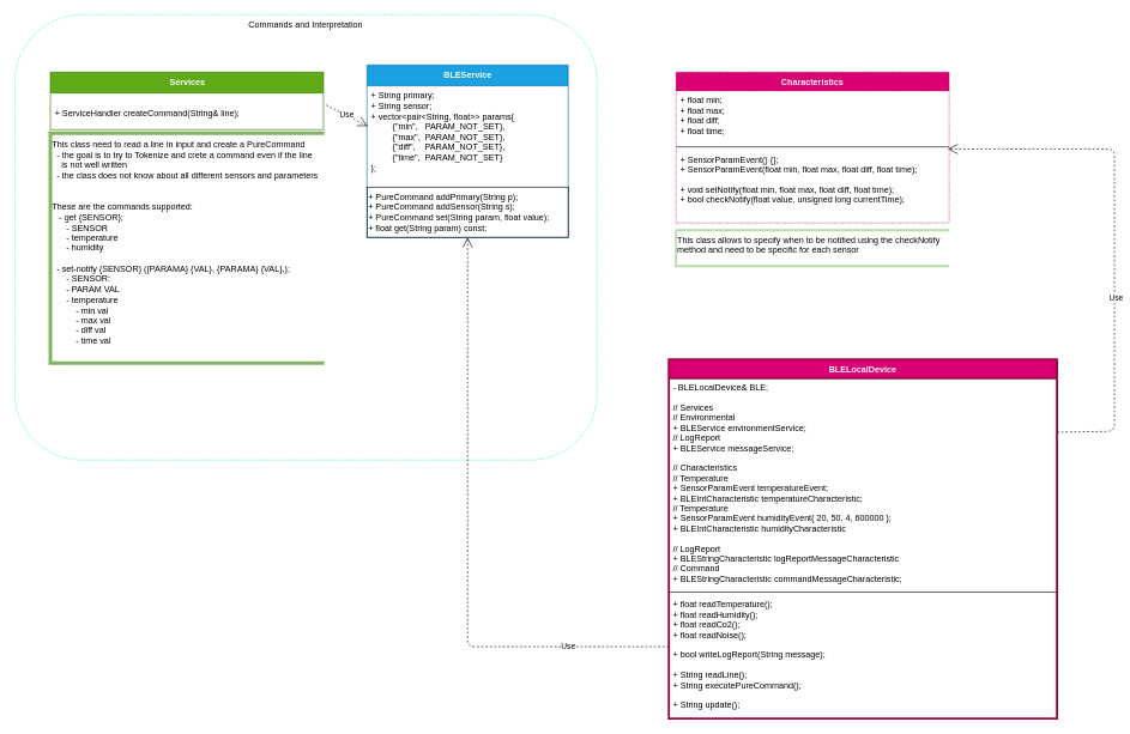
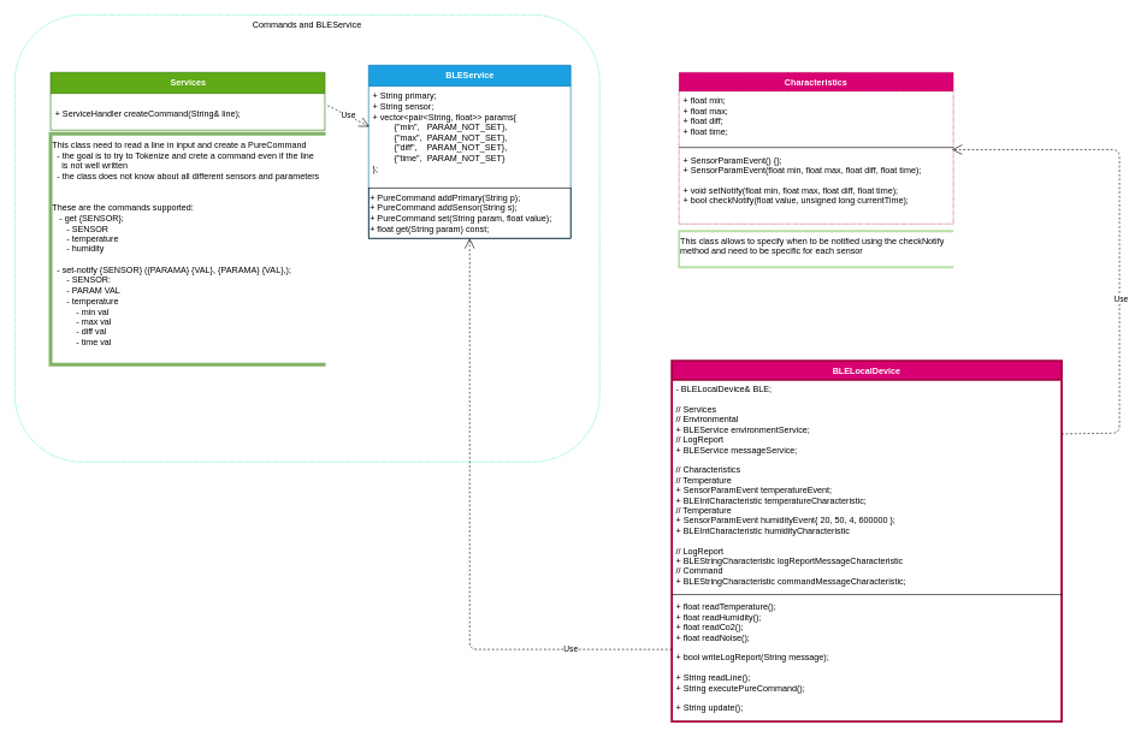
  <mxCell id="0" />
  <mxCell id="1" parent="0" />
- <mxCell id="2" value="Commands and Interpretation" style="rounded=1;whiteSpace=wrap;html=1;strokeWidth=1;gradientColor=#ffffff;fillColor=none;dashed=1;dashPattern=1 1;verticalAlign=top;strokeColor=#11F09E;" parent="1" vertex="1"><mxGeometry x="20" y="20" width="810" height="620" as="geometry" /></mxCell>
+ <mxCell id="2" value="Commands and BLEService" style="rounded=1;whiteSpace=wrap;html=1;strokeWidth=1;gradientColor=#ffffff;fillColor=none;dashed=1;dashPattern=1 1;verticalAlign=top;strokeColor=#11F09E;" parent="1" vertex="1"><mxGeometry x="20" y="20" width="810" height="620" as="geometry" /></mxCell>
  <mxCell id="3" value="Services" style="swimlane;fontStyle=1;align=center;verticalAlign=middle;childLayout=stackLayout;horizontal=1;startSize=29;horizontalStack=0;resizeParent=1;resizeParentMax=0;resizeLast=0;collapsible=0;marginBottom=0;html=1;fillColor=#60a917;strokeColor=#2D7600;fontColor=#ffffff;" parent="1" vertex="1"><mxGeometry x="69.5" y="100" width="380" height="80" as="geometry" /></mxCell>
  <mxCell id="4" value="&lt;br&gt;+ ServiceHandler createCommand(String&amp;amp; line);" style="text;html=1;strokeColor=none;fillColor=none;align=left;verticalAlign=top;spacingLeft=4;spacingRight=4;overflow=hidden;rotatable=0;points=[[0,0.5],[1,0.5]];portConstraint=eastwest;" parent="3" vertex="1"><mxGeometry y="29" width="380" height="51" as="geometry" /></mxCell>
  <mxCell id="5" value="BLEService" style="swimlane;fontStyle=1;align=center;verticalAlign=top;childLayout=stackLayout;horizontal=1;startSize=29;horizontalStack=0;resizeParent=1;resizeParentMax=0;resizeLast=0;collapsible=0;marginBottom=0;html=1;fillColor=#1ba1e2;strokeColor=#006EAF;fontColor=#ffffff;" parent="1" vertex="1"><mxGeometry x="510" y="90" width="280" height="240" as="geometry" /></mxCell>
  <mxCell id="6" value="+ String primary;&lt;br&gt;+ String sensor;&lt;br&gt;+ vector&amp;lt;pair&amp;lt;String, float&amp;gt;&amp;gt; params{&lt;br&gt;&amp;nbsp; &amp;nbsp; &amp;nbsp; &amp;nbsp; &amp;nbsp;{&quot;min&quot;,&amp;nbsp; &amp;nbsp;PARAM_NOT_SET},&lt;br&gt;&amp;nbsp; &amp;nbsp; &amp;nbsp; &amp;nbsp; &amp;nbsp;{&quot;max&quot;,&amp;nbsp; PARAM_NOT_SET},&lt;br&gt;&amp;nbsp; &amp;nbsp; &amp;nbsp; &amp;nbsp; &amp;nbsp;{&quot;diff&quot;,&amp;nbsp; &amp;nbsp; PARAM_NOT_SET},&lt;br&gt;&amp;nbsp; &amp;nbsp; &amp;nbsp; &amp;nbsp; &amp;nbsp;{&quot;time&quot;,&amp;nbsp; PARAM_NOT_SET}&lt;br&gt;};" style="text;html=1;strokeColor=none;fillColor=none;align=left;verticalAlign=top;spacingLeft=4;spacingRight=4;overflow=hidden;rotatable=0;points=[[0,0.5],[1,0.5]];portConstraint=eastwest;" parent="5" vertex="1"><mxGeometry y="29" width="280" height="141" as="geometry" /></mxCell>
  <mxCell id="7" style="edgeStyle=orthogonalEdgeStyle;rounded=0;orthogonalLoop=1;jettySize=auto;html=1;exitX=0.5;exitY=1;exitDx=0;exitDy=0;" parent="5" source="8" target="8" edge="1"><mxGeometry relative="1" as="geometry" /></mxCell>
  <mxCell id="8" value="+ PureCommand addPrimary(String p);&lt;br&gt;+&amp;nbsp;PureCommand addSensor(String s);&lt;br&gt;+&amp;nbsp;PureCommand set(String param, float value);&lt;br&gt;+ float get(String param) const;" style="rounded=0;whiteSpace=wrap;html=1;strokeWidth=1;fillColor=none;gradientColor=#ffffff;align=left;verticalAlign=top;" parent="5" vertex="1"><mxGeometry y="170" width="280" height="70" as="geometry" /></mxCell>
  <mxCell id="9" value="This class need to read a line in input and create a PureCommand&lt;br&gt;&amp;nbsp; - the goal is to try to Tokenize and crete a command even if the line&lt;br&gt;&amp;nbsp; &amp;nbsp; is not well written&amp;nbsp;&lt;br&gt;&amp;nbsp; - the class does not know about all different sensors and parameters&lt;br&gt;&lt;br&gt;&lt;br&gt;These are the commands supported:&lt;br&gt;&amp;nbsp;&lt;span&gt;&amp;nbsp;&amp;nbsp;&lt;/span&gt;&lt;span&gt;- get {SENSOR};&lt;/span&gt;&lt;br&gt;&lt;div&gt;&lt;span&gt;&amp;nbsp; &amp;nbsp; &amp;nbsp;&amp;nbsp;&lt;/span&gt;- SENSOR&lt;/div&gt;&lt;div&gt;&lt;span&gt;&amp;nbsp; &amp;nbsp; &amp;nbsp;&amp;nbsp;&lt;/span&gt;- temperature&lt;/div&gt;&lt;div&gt;&lt;span&gt;&amp;nbsp; &amp;nbsp; &amp;nbsp;&amp;nbsp;&lt;/span&gt;- humidity&lt;/div&gt;&lt;div&gt;&lt;br&gt;&lt;/div&gt;&lt;div&gt;&lt;span&gt;&amp;nbsp;&amp;nbsp;&lt;/span&gt;- set-notify {SENSOR} ({PARAMA} {VAL}, {PARAMA} {VAL},);&amp;nbsp;&amp;nbsp;&lt;/div&gt;&lt;div&gt;&lt;span&gt;&amp;nbsp; &amp;nbsp; &amp;nbsp;&amp;nbsp;&lt;/span&gt;- SENSOR:&lt;/div&gt;&lt;div&gt;&lt;span&gt;&amp;nbsp; &amp;nbsp; &amp;nbsp; &lt;/span&gt;- PARAM VAL&lt;/div&gt;&lt;div&gt;&lt;span&gt;&amp;nbsp; &amp;nbsp; &amp;nbsp;&amp;nbsp;&lt;/span&gt;- temperature&lt;/div&gt;&lt;div&gt;&lt;span&gt;&amp;nbsp; &amp;nbsp; &amp;nbsp; &amp;nbsp; &amp;nbsp;&amp;nbsp;&lt;/span&gt;- min&lt;span&gt;&#09;&lt;/span&gt;val&lt;/div&gt;&lt;div&gt;&lt;span&gt;&amp;nbsp; &amp;nbsp; &amp;nbsp; &amp;nbsp; &amp;nbsp;&amp;nbsp;&lt;/span&gt;- max&lt;span&gt;&#09;&lt;/span&gt;val&lt;/div&gt;&lt;div&gt;&lt;span&gt;&amp;nbsp; &amp;nbsp; &amp;nbsp; &amp;nbsp; &amp;nbsp;&amp;nbsp;&lt;/span&gt;- diff&lt;span&gt;&#09;&lt;/span&gt;val&lt;/div&gt;&lt;div&gt;&lt;span&gt;&amp;nbsp; &amp;nbsp; &amp;nbsp; &amp;nbsp; &amp;nbsp;&amp;nbsp;&lt;/span&gt;- time&lt;span&gt;&#09;&lt;/span&gt;val&lt;/div&gt;&lt;div&gt;&lt;br&gt;&lt;/div&gt;" style="strokeWidth=5;html=1;shape=mxgraph.flowchart.annotation_1;align=left;pointerEvents=1;fillColor=#d5e8d4;strokeColor=#82b366;gradientColor=#ffffff;" parent="1" vertex="1"><mxGeometry x="69.5" y="185" width="381" height="320" as="geometry" /></mxCell>
  <mxCell id="10" value="Characteristics" style="swimlane;fontStyle=1;align=center;verticalAlign=top;childLayout=stackLayout;horizontal=1;startSize=26;horizontalStack=0;resizeParent=1;resizeParentMax=0;resizeLast=0;collapsible=1;marginBottom=0;dashed=1;dashPattern=1 1;strokeWidth=1;fillColor=#d80073;strokeColor=#A50040;fontColor=#ffffff;" parent="1" vertex="1"><mxGeometry x="940" y="100" width="380" height="210" as="geometry" /></mxCell>
  <mxCell id="11" value="+ float min;&#10;+ float max;&#10;+ float diff;&#10;+ float time;" style="text;strokeColor=none;fillColor=none;align=left;verticalAlign=top;spacingLeft=4;spacingRight=4;overflow=hidden;rotatable=0;points=[[0,0.5],[1,0.5]];portConstraint=eastwest;" parent="10" vertex="1"><mxGeometry y="26" width="380" height="74" as="geometry" /></mxCell>
  <mxCell id="12" value="" style="line;strokeWidth=1;fillColor=none;align=left;verticalAlign=middle;spacingTop=-1;spacingLeft=3;spacingRight=3;rotatable=0;labelPosition=right;points=[];portConstraint=eastwest;" parent="10" vertex="1"><mxGeometry y="100" width="380" height="8" as="geometry" /></mxCell>
  <mxCell id="13" value="+ SensorParamEvent() {};&#10;+ SensorParamEvent(float min, float max, float diff, float time);&#10;&#10;+ void setNotify(float min, float max, float diff, float time);&#10;+ bool checkNotify(float value, unsigned long currentTime);" style="text;strokeColor=none;fillColor=none;align=left;verticalAlign=top;spacingLeft=4;spacingRight=4;overflow=hidden;rotatable=0;points=[[0,0.5],[1,0.5]];portConstraint=eastwest;" parent="10" vertex="1"><mxGeometry y="108" width="380" height="102" as="geometry" /></mxCell>
  <mxCell id="14" value="This class allows to specify when to be notified using the checkNotify&lt;br&gt;method and need to be specific for each sensor" style="strokeWidth=3;html=1;shape=mxgraph.flowchart.annotation_1;align=left;pointerEvents=1;fillColor=none;gradientColor=#ffffff;strokeColor=#B9E0A5;verticalAlign=top;" parent="1" vertex="1"><mxGeometry x="940" y="320" width="380" height="50" as="geometry" /></mxCell>
  <mxCell id="15" style="edgeStyle=orthogonalEdgeStyle;rounded=0;orthogonalLoop=1;jettySize=auto;html=1;exitX=0.5;exitY=1;exitDx=0;exitDy=0;exitPerimeter=0;" parent="1" source="14" target="14" edge="1"><mxGeometry relative="1" as="geometry" /></mxCell>
  <mxCell id="16" value="BLELocalDevice" style="swimlane;fontStyle=1;align=center;verticalAlign=top;childLayout=stackLayout;horizontal=1;startSize=26;horizontalStack=0;resizeParent=1;resizeParentMax=0;resizeLast=0;collapsible=1;marginBottom=0;strokeColor=#A50040;strokeWidth=3;fillColor=#d80073;fontColor=#ffffff;" parent="1" vertex="1"><mxGeometry x="930" y="500" width="540" height="500" as="geometry" /></mxCell>
  <mxCell id="17" value="- BLELocalDevice&amp; BLE;&#10;&#10;// Services&#10;// Environmental&#10;+ BLEService environmentService;&#09;&#10;&#09;// LogReport&#10;+ BLEService messageService;&#10;&#10;// Characteristics&#10;// Temperature&#10;+ SensorParamEvent temperatureEvent;&#10;+ BLEIntCharacteristic temperatureCharacteristic;&#10;&#09;// Temperature&#10;+ SensorParamEvent humidityEvent{ 20, 50, 4, 600000 };&#10;+ BLEIntCharacteristic humidityCharacteristic&#10;&#10;&#09;// LogReport&#10;+ BLEStringCharacteristic logReportMessageCharacteristic&#10;&#09;// Command&#10;+ BLEStringCharacteristic commandMessageCharacteristic;" style="text;strokeColor=none;fillColor=none;align=left;verticalAlign=top;spacingLeft=4;spacingRight=4;overflow=hidden;rotatable=0;points=[[0,0.5],[1,0.5]];portConstraint=eastwest;" parent="16" vertex="1"><mxGeometry y="26" width="540" height="294" as="geometry" /></mxCell>
  <mxCell id="18" value="" style="line;strokeWidth=1;fillColor=none;align=left;verticalAlign=middle;spacingTop=-1;spacingLeft=3;spacingRight=3;rotatable=0;labelPosition=right;points=[];portConstraint=eastwest;" parent="16" vertex="1"><mxGeometry y="320" width="540" height="8" as="geometry" /></mxCell>
  <mxCell id="19" value="+ float readTemperature();&#10;+ float readHumidity();&#10;+ float readCo2();&#10;+ float readNoise();&#10;&#10;+ bool writeLogReport(String message);&#10;&#10;+ String readLine();&#10;+ String executePureCommand();&#10;&#10;+ String update();" style="text;strokeColor=none;fillColor=none;align=left;verticalAlign=top;spacingLeft=4;spacingRight=4;overflow=hidden;rotatable=0;points=[[0,0.5],[1,0.5]];portConstraint=eastwest;" parent="16" vertex="1"><mxGeometry y="328" width="540" height="172" as="geometry" /></mxCell>
  <mxCell id="20" value="Use" style="endArrow=open;endSize=12;dashed=1;html=1;entryX=0.004;entryY=0.398;entryDx=0;entryDy=0;entryPerimeter=0;exitX=1.01;exitY=0.329;exitDx=0;exitDy=0;exitPerimeter=0;" parent="1" source="4" target="6" edge="1"><mxGeometry width="160" relative="1" as="geometry"><mxPoint x="440" y="175" as="sourcePoint" /><mxPoint x="599.5" y="174.58" as="targetPoint" /></mxGeometry></mxCell>
  <mxCell id="21" value="Use" style="endArrow=open;endSize=12;dashed=1;html=1;entryX=0.995;entryY=-0.009;entryDx=0;entryDy=0;entryPerimeter=0;exitX=1;exitY=0.256;exitDx=0;exitDy=0;exitPerimeter=0;" parent="1" source="17" target="13" edge="1"><mxGeometry x="-0.246" y="-2" width="160" relative="1" as="geometry"><mxPoint x="1550" y="710" as="sourcePoint" /><mxPoint x="1470" y="469.998" as="targetPoint" /><Array as="points"><mxPoint x="1550" y="600" /><mxPoint x="1550" y="207" /></Array><mxPoint as="offset" /></mxGeometry></mxCell>
  <mxCell id="22" value="Use" style="endArrow=open;endSize=12;dashed=1;html=1;entryX=0.5;entryY=1;entryDx=0;entryDy=0;exitX=0;exitY=0.419;exitDx=0;exitDy=0;exitPerimeter=0;" parent="1" source="19" target="8" edge="1"><mxGeometry x="-0.671" width="160" relative="1" as="geometry"><mxPoint x="930" y="476.46" as="sourcePoint" /><mxPoint x="778.1" y="183.542" as="targetPoint" /><mxPoint as="offset" /><Array as="points"><mxPoint x="650" y="900" /></Array></mxGeometry></mxCell>
